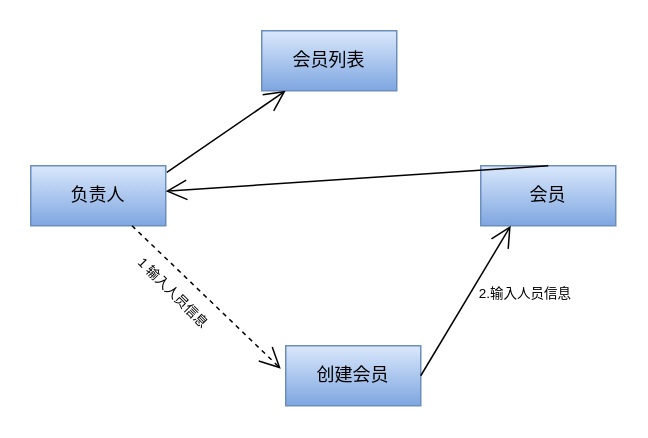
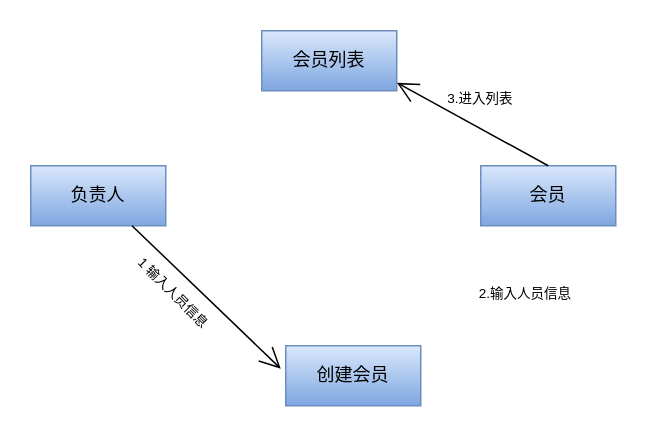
  <mxCell id="0" />
  <mxCell id="1" parent="0" />
  <mxCell id="2" value="负责人" style="html=1;whiteSpace=wrap;fillColor=#dae8fc;strokeColor=#6c8ebf;gradientColor=#7ea6e0;" vertex="1" parent="1"><mxGeometry x="20" y="110" width="90" height="40" as="geometry" /></mxCell>
  <mxCell id="3" value="创建会员" style="html=1;whiteSpace=wrap;fillColor=#dae8fc;strokeColor=#6c8ebf;gradientColor=#7ea6e0;" vertex="1" parent="1"><mxGeometry x="190" y="230" width="90" height="40" as="geometry" /></mxCell>
  <mxCell id="4" value="会员" style="html=1;whiteSpace=wrap;fillColor=#dae8fc;strokeColor=#6c8ebf;gradientColor=#7ea6e0;" vertex="1" parent="1"><mxGeometry x="320" y="110" width="90" height="40" as="geometry" /></mxCell>
  <mxCell id="5" value="会员列表" style="html=1;whiteSpace=wrap;fillColor=#dae8fc;strokeColor=#6c8ebf;gradientColor=#7ea6e0;" vertex="1" parent="1"><mxGeometry x="174" y="20" width="90" height="40" as="geometry" /></mxCell>
  <mxCell id="6" value="1 输入人员信息" style="text;align=center;verticalAlign=middle;resizable=0;points=[];autosize=1;strokeColor=none;fillColor=none;fontSize=9;rotation=45;" vertex="1" parent="1"><mxGeometry x="60" y="180" width="110" height="30" as="geometry" /></mxCell>
  <mxCell id="7" value="2.输入人员信息" style="text;align=center;verticalAlign=middle;resizable=0;points=[];autosize=1;strokeColor=none;fillColor=none;fontSize=9;" vertex="1" parent="1"><mxGeometry x="310" y="180" width="80" height="30" as="geometry" /></mxCell>
- <mxCell id="8" value="" style="endArrow=open;endFill=1;endSize=12;html=1;rounded=0;exitX=0.75;exitY=1;exitDx=0;exitDy=0;entryX=-0.037;entryY=0.382;entryDx=0;entryDy=0;entryPerimeter=0;dashed=1;" edge="1" parent="1" source="2" target="3"><mxGeometry width="160" relative="1" as="geometry"><mxPoint x="190" y="140" as="sourcePoint" /><mxPoint x="350" y="140" as="targetPoint" /></mxGeometry></mxCell>
- <mxCell id="9" value="" style="endArrow=open;endFill=1;endSize=12;html=1;rounded=0;exitX=1;exitY=0.5;exitDx=0;exitDy=0;entryX=0.222;entryY=1;entryDx=0;entryDy=0;entryPerimeter=0;" edge="1" parent="1" source="3" target="4"><mxGeometry width="160" relative="1" as="geometry"><mxPoint x="190" y="140" as="sourcePoint" /><mxPoint x="350" y="140" as="targetPoint" /></mxGeometry></mxCell>
- <mxCell id="10" value="" style="endArrow=open;endFill=1;endSize=12;html=1;rounded=0;exitX=0.5;exitY=0;exitDx=0;exitDy=0;" edge="1" parent="1" source="4" target="2"><mxGeometry width="160" relative="1" as="geometry"><mxPoint x="190" y="140" as="sourcePoint" /><mxPoint x="350" y="140" as="targetPoint" /></mxGeometry></mxCell>
- <mxCell id="12" value="" style="endArrow=open;endFill=1;endSize=12;html=1;rounded=0;exitX=1.008;exitY=0.111;exitDx=0;exitDy=0;exitPerimeter=0;" edge="1" parent="1" source="2" target="5"><mxGeometry width="160" relative="1" as="geometry"><mxPoint x="190" y="140" as="sourcePoint" /><mxPoint x="350" y="140" as="targetPoint" /></mxGeometry></mxCell>
+ <mxCell id="8" value="" style="endArrow=open;endFill=1;endSize=12;html=1;rounded=0;exitX=0.75;exitY=1;exitDx=0;exitDy=0;entryX=-0.037;entryY=0.382;entryDx=0;entryDy=0;entryPerimeter=0;" edge="1" parent="1" source="2" target="3"><mxGeometry width="160" relative="1" as="geometry"><mxPoint x="190" y="140" as="sourcePoint" /><mxPoint x="350" y="140" as="targetPoint" /></mxGeometry></mxCell>
+ <mxCell id="10" value="" style="endArrow=open;endFill=1;endSize=12;html=1;rounded=0;entryX=1.002;entryY=0.868;entryDx=0;entryDy=0;entryPerimeter=0;exitX=0.5;exitY=0;exitDx=0;exitDy=0;" edge="1" parent="1" source="4" target="5"><mxGeometry width="160" relative="1" as="geometry"><mxPoint x="190" y="140" as="sourcePoint" /><mxPoint x="350" y="140" as="targetPoint" /></mxGeometry></mxCell>
+ <mxCell id="11" value="3.进入列表" style="text;align=center;verticalAlign=middle;resizable=0;points=[];autosize=1;strokeColor=none;fillColor=none;fontSize=9;" vertex="1" parent="1"><mxGeometry x="280" y="50" width="80" height="30" as="geometry" /></mxCell>
